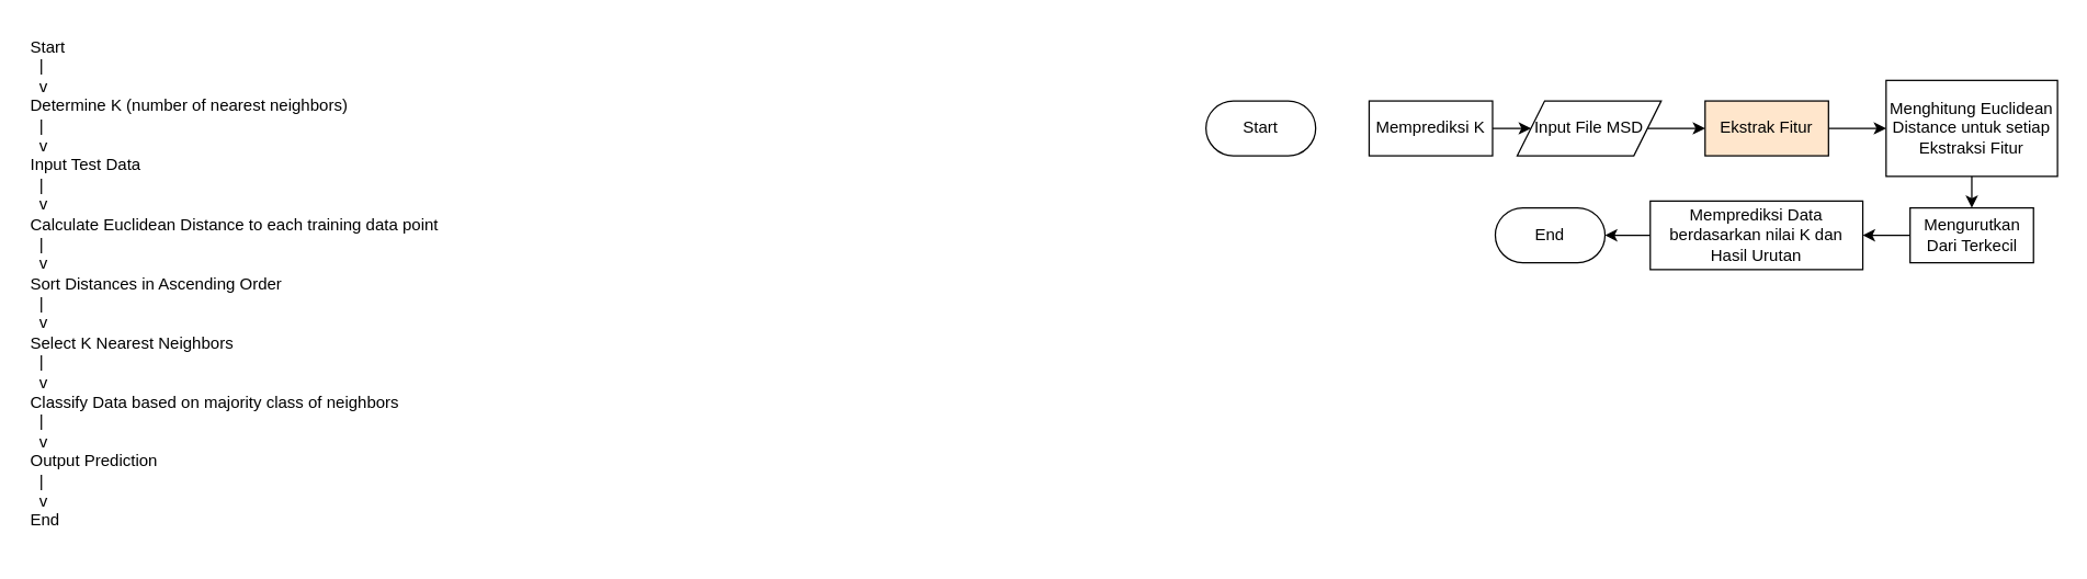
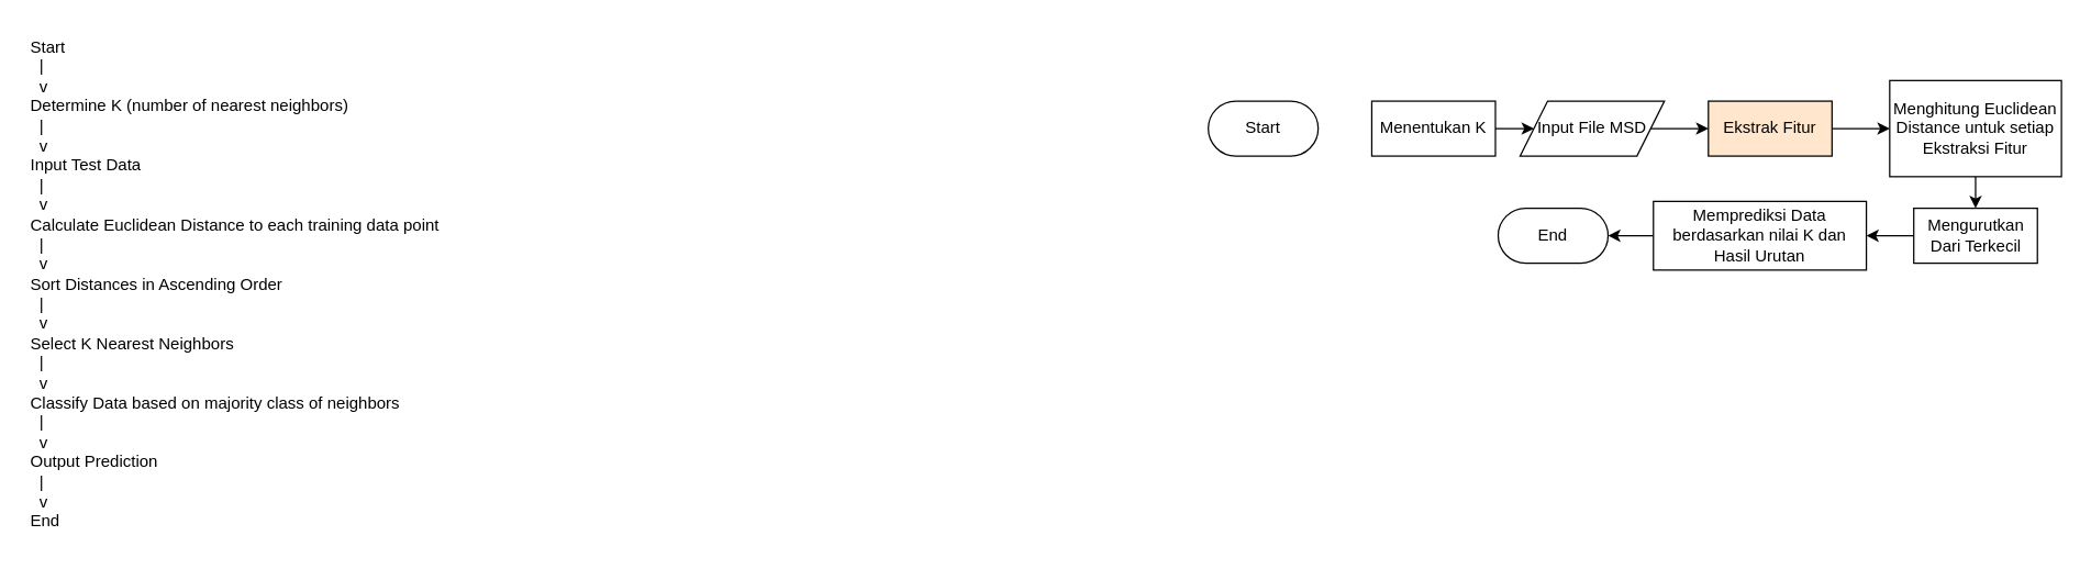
  <mxCell id="0" />
  <mxCell id="1" parent="0" />
  <mxCell id="2" value="Start&#10;  |&#10;  v&#10;Determine K (number of nearest neighbors)&#10;  |&#10;  v&#10;Input Test Data&#10;  |&#10;  v&#10;Calculate Euclidean Distance to each training data point&#10;  |&#10;  v&#10;Sort Distances in Ascending Order&#10;  |&#10;  v&#10;Select K Nearest Neighbors&#10;  |&#10;  v&#10;Classify Data based on majority class of neighbors&#10;  |&#10;  v&#10;Output Prediction&#10;  |&#10;  v&#10;End" style="text;whiteSpace=wrap;" parent="1" vertex="1"><mxGeometry x="20" y="20" width="330" height="380" as="geometry" /></mxCell>
  <mxCell id="3" value="Start" style="html=1;dashed=0;whiteSpace=wrap;shape=mxgraph.dfd.start" parent="1" vertex="1"><mxGeometry x="879" y="73" width="80" height="40" as="geometry" /></mxCell>
  <mxCell id="4" value="" style="edgeStyle=orthogonalEdgeStyle;rounded=0;orthogonalLoop=1;jettySize=auto;html=1;" edge="1" parent="1" source="5" target="7"><mxGeometry relative="1" as="geometry" /></mxCell>
- <mxCell id="5" value="Memprediksi K" style="rounded=0;whiteSpace=wrap;html=1;" parent="1" vertex="1"><mxGeometry x="998" y="73" width="90" height="40" as="geometry" /></mxCell>
+ <mxCell id="5" value="Menentukan K" style="rounded=0;whiteSpace=wrap;html=1;" parent="1" vertex="1"><mxGeometry x="998" y="73" width="90" height="40" as="geometry" /></mxCell>
  <mxCell id="6" value="" style="edgeStyle=orthogonalEdgeStyle;rounded=0;orthogonalLoop=1;jettySize=auto;html=1;" edge="1" parent="1" source="7" target="9"><mxGeometry relative="1" as="geometry" /></mxCell>
  <mxCell id="7" value="Input File MSD" style="shape=parallelogram;perimeter=parallelogramPerimeter;whiteSpace=wrap;html=1;fixedSize=1;" parent="1" vertex="1"><mxGeometry x="1106" y="73" width="105" height="40" as="geometry" /></mxCell>
  <mxCell id="8" value="" style="edgeStyle=orthogonalEdgeStyle;rounded=0;orthogonalLoop=1;jettySize=auto;html=1;" edge="1" parent="1" source="9" target="11"><mxGeometry relative="1" as="geometry" /></mxCell>
  <mxCell id="9" value="Ekstrak Fitur" style="rounded=0;whiteSpace=wrap;html=1;fillColor=#ffe6cc;" parent="1" vertex="1"><mxGeometry x="1243" y="73" width="90" height="40" as="geometry" /></mxCell>
  <mxCell id="10" value="" style="edgeStyle=orthogonalEdgeStyle;rounded=0;orthogonalLoop=1;jettySize=auto;html=1;" edge="1" parent="1" source="11" target="13"><mxGeometry relative="1" as="geometry" /></mxCell>
  <mxCell id="11" value="Menghitung Euclidean Distance untuk setiap Ekstraksi Fitur" style="rounded=0;whiteSpace=wrap;html=1;" parent="1" vertex="1"><mxGeometry x="1375" y="58" width="125" height="70" as="geometry" /></mxCell>
  <mxCell id="12" value="" style="edgeStyle=orthogonalEdgeStyle;rounded=0;orthogonalLoop=1;jettySize=auto;html=1;" edge="1" parent="1" source="13" target="15"><mxGeometry relative="1" as="geometry" /></mxCell>
  <mxCell id="13" value="Mengurutkan Dari Terkecil" style="rounded=0;whiteSpace=wrap;html=1;" parent="1" vertex="1"><mxGeometry x="1392.5" y="151" width="90" height="40" as="geometry" /></mxCell>
  <mxCell id="14" value="" style="edgeStyle=orthogonalEdgeStyle;rounded=0;orthogonalLoop=1;jettySize=auto;html=1;" edge="1" parent="1" source="15" target="16"><mxGeometry relative="1" as="geometry" /></mxCell>
  <mxCell id="15" value="Memprediksi Data berdasarkan nilai K dan Hasil Urutan" style="rounded=0;whiteSpace=wrap;html=1;" parent="1" vertex="1"><mxGeometry x="1203" y="146" width="155" height="50" as="geometry" /></mxCell>
  <mxCell id="16" value="End" style="html=1;dashed=0;whiteSpace=wrap;shape=mxgraph.dfd.start" parent="1" vertex="1"><mxGeometry x="1090" y="151" width="80" height="40" as="geometry" /></mxCell>
